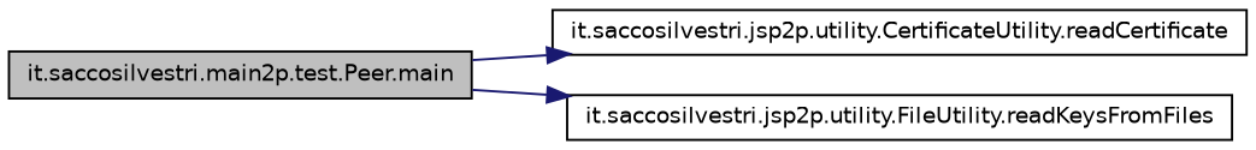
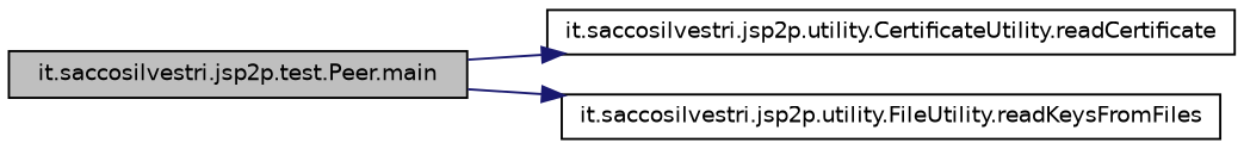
  digraph {
    rankdir=LR
    fontname="DejaVu Sans"
    node [color=black fillcolor=white fontname="DejaVu Sans" fontsize=10 shape=record style=filled]
    edge [color=midnightblue fontname="DejaVu Sans" fontsize=10 labelfontname=Helvetica labelfontsize=10 style=solid]
-   n1 [fillcolor=grey75 fontcolor=black height=0.2 label="it.saccosilvestri.main2p.test.Peer.main" width=0.4]
+   n1 [fillcolor=grey75 fontcolor=black height=0.2 label="it.saccosilvestri.jsp2p.test.Peer.main" width=0.4]
    n2 [height=0.2 label="it.saccosilvestri.jsp2p.utility.CertificateUtility.readCertificate" width=0.4]
    n3 [height=0.2 label="it.saccosilvestri.jsp2p.utility.FileUtility.readKeysFromFiles" width=0.4]
    n1 -> n2
    n1 -> n3
  }
